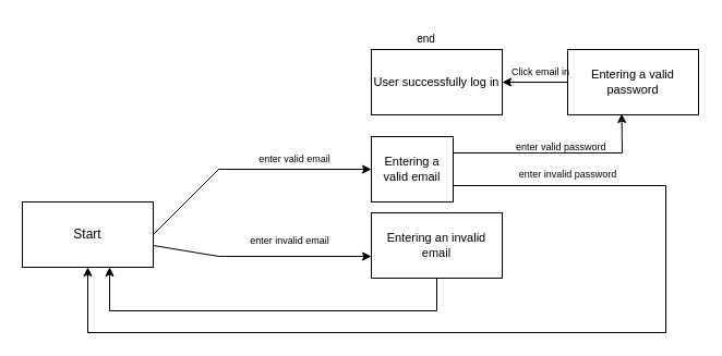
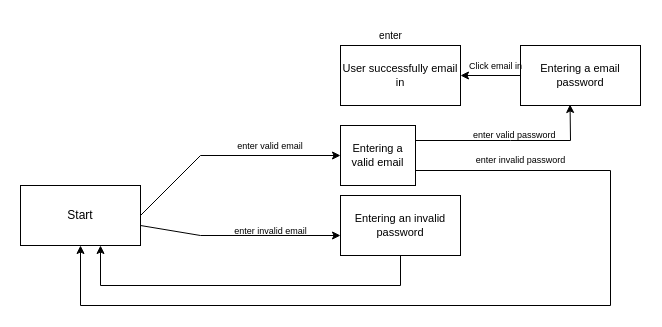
  <mxCell id="0" />
  <mxCell id="1" parent="0" />
  <mxCell id="2" value="Start" style="rounded=0;whiteSpace=wrap;html=1;" parent="1" vertex="1"><mxGeometry x="20" y="185" width="120" height="60" as="geometry" /></mxCell>
  <mxCell id="3" value="" style="endArrow=classic;html=1;rounded=0;exitX=0.5;exitY=1;exitDx=0;exitDy=0;" parent="1" source="6" edge="1"><mxGeometry width="50" height="50" relative="1" as="geometry"><mxPoint x="320" y="285" as="sourcePoint" /><mxPoint x="100" y="245" as="targetPoint" /><Array as="points"><mxPoint x="400" y="285" /><mxPoint x="100" y="285" /></Array></mxGeometry></mxCell>
  <mxCell id="4" value="Entering a valid email" style="rounded=0;whiteSpace=wrap;html=1;fontSize=11;" parent="1" vertex="1"><mxGeometry x="340" y="125" width="75" height="60" as="geometry" /></mxCell>
  <mxCell id="5" value="" style="endArrow=classic;html=1;rounded=0;fontSize=11;" parent="1" source="2" edge="1"><mxGeometry width="50" height="50" relative="1" as="geometry"><mxPoint x="290" y="230" as="sourcePoint" /><mxPoint x="340" y="235" as="targetPoint" /><Array as="points"><mxPoint x="200" y="235" /></Array></mxGeometry></mxCell>
- <mxCell id="6" value="Entering an invalid email" style="rounded=0;whiteSpace=wrap;html=1;fontSize=11;" parent="1" vertex="1"><mxGeometry x="340" y="195" width="120" height="60" as="geometry" /></mxCell>
+ <mxCell id="6" value="Entering an invalid password" style="rounded=0;whiteSpace=wrap;html=1;fontSize=11;" parent="1" vertex="1"><mxGeometry x="340" y="195" width="120" height="60" as="geometry" /></mxCell>
  <mxCell id="7" value="" style="edgeStyle=orthogonalEdgeStyle;rounded=0;orthogonalLoop=1;jettySize=auto;html=1;fontSize=11;entryX=1;entryY=0.5;entryDx=0;entryDy=0;" parent="1" source="8" target="9" edge="1"><mxGeometry relative="1" as="geometry"><mxPoint x="430" y="75" as="targetPoint" /></mxGeometry></mxCell>
- <mxCell id="8" value="Entering a valid password" style="rounded=0;whiteSpace=wrap;html=1;fontSize=11;" parent="1" vertex="1"><mxGeometry x="520" y="45" width="120" height="60" as="geometry" /></mxCell>
- <mxCell id="9" value="User successfully log in" style="whiteSpace=wrap;html=1;fontSize=11;rounded=0;" parent="1" vertex="1"><mxGeometry x="340" y="45" width="120" height="60" as="geometry" /></mxCell>
+ <mxCell id="8" value="Entering a email password" style="rounded=0;whiteSpace=wrap;html=1;fontSize=11;" parent="1" vertex="1"><mxGeometry x="520" y="45" width="120" height="60" as="geometry" /></mxCell>
+ <mxCell id="9" value="User successfully email in" style="whiteSpace=wrap;html=1;fontSize=11;rounded=0;" parent="1" vertex="1"><mxGeometry x="340" y="45" width="120" height="60" as="geometry" /></mxCell>
  <mxCell id="10" value="" style="endArrow=classic;html=1;rounded=0;fontSize=11;entryX=0.5;entryY=1;entryDx=0;entryDy=0;exitX=1;exitY=0.75;exitDx=0;exitDy=0;" parent="1" source="4" target="2" edge="1"><mxGeometry width="50" height="50" relative="1" as="geometry"><mxPoint x="660" y="35" as="sourcePoint" /><mxPoint x="80" y="255" as="targetPoint" /><Array as="points"><mxPoint x="610" y="170" /><mxPoint x="610" y="305" /><mxPoint x="80" y="305" /></Array></mxGeometry></mxCell>
  <mxCell id="11" value="" style="endArrow=classic;html=1;rounded=0;exitX=1;exitY=0.5;exitDx=0;exitDy=0;entryX=0;entryY=0.5;entryDx=0;entryDy=0;" edge="1" parent="1" source="2" target="4"><mxGeometry width="50" height="50" relative="1" as="geometry"><mxPoint x="320" y="255" as="sourcePoint" /><mxPoint x="370" y="205" as="targetPoint" /><Array as="points"><mxPoint x="200" y="155" /></Array></mxGeometry></mxCell>
  <mxCell id="12" value="&lt;font style=&quot;font-size: 9px;&quot;&gt;enter valid email&lt;/font&gt;" style="text;html=1;strokeColor=none;fillColor=none;align=center;verticalAlign=middle;whiteSpace=wrap;rounded=0;rotation=0;" vertex="1" parent="1"><mxGeometry x="220" y="135" width="100" height="20" as="geometry" /></mxCell>
- <mxCell id="13" value="&lt;font style=&quot;font-size: 9px;&quot;&gt;enter invalid email&lt;/font&gt;" style="text;html=1;align=center;verticalAlign=middle;resizable=0;points=[];autosize=1;strokeColor=none;fillColor=none;" vertex="1" parent="1"><mxGeometry x="215" y="205" width="100" height="30" as="geometry" /></mxCell>
+ <mxCell id="13" value="&lt;font style=&quot;font-size: 9px;&quot;&gt;enter invalid email&lt;/font&gt;" style="text;html=1;align=center;verticalAlign=middle;resizable=0;points=[];autosize=1;strokeColor=none;fillColor=none;" vertex="1" parent="1"><mxGeometry x="220" y="215" width="100" height="30" as="geometry" /></mxCell>
  <mxCell id="14" value="enter valid password&amp;nbsp;" style="text;html=1;align=center;verticalAlign=middle;resizable=0;points=[];autosize=1;strokeColor=none;fillColor=none;fontSize=9;" vertex="1" parent="1"><mxGeometry x="460" y="125" width="110" height="20" as="geometry" /></mxCell>
  <mxCell id="15" value="enter invalid password" style="text;html=1;align=center;verticalAlign=middle;resizable=0;points=[];autosize=1;strokeColor=none;fillColor=none;fontSize=9;" vertex="1" parent="1"><mxGeometry x="465" y="150" width="110" height="20" as="geometry" /></mxCell>
  <mxCell id="16" value="" style="endArrow=classic;html=1;rounded=0;exitX=1;exitY=0.25;exitDx=0;exitDy=0;entryX=0.413;entryY=0.983;entryDx=0;entryDy=0;entryPerimeter=0;" edge="1" parent="1" source="4" target="8"><mxGeometry width="50" height="50" relative="1" as="geometry"><mxPoint x="490" y="175" as="sourcePoint" /><mxPoint x="560" y="105" as="targetPoint" /><Array as="points"><mxPoint x="510" y="140" /><mxPoint x="570" y="140" /></Array></mxGeometry></mxCell>
- <mxCell id="17" value="end" style="text;html=1;align=center;verticalAlign=middle;resizable=0;points=[];autosize=1;strokeColor=none;fillColor=none;fontSize=10;" vertex="1" parent="1"><mxGeometry x="370" y="20" width="40" height="30" as="geometry" /></mxCell>
+ <mxCell id="17" value="enter" style="text;html=1;align=center;verticalAlign=middle;resizable=0;points=[];autosize=1;strokeColor=none;fillColor=none;fontSize=10;" vertex="1" parent="1"><mxGeometry x="370" y="20" width="40" height="30" as="geometry" /></mxCell>
  <mxCell id="18" value="&lt;font style=&quot;font-size: 9px;&quot;&gt;Click email in&lt;/font&gt;" style="text;html=1;align=center;verticalAlign=middle;resizable=0;points=[];autosize=1;strokeColor=none;fillColor=none;fontSize=10;" vertex="1" parent="1"><mxGeometry x="460" y="50" width="70" height="30" as="geometry" /></mxCell>
